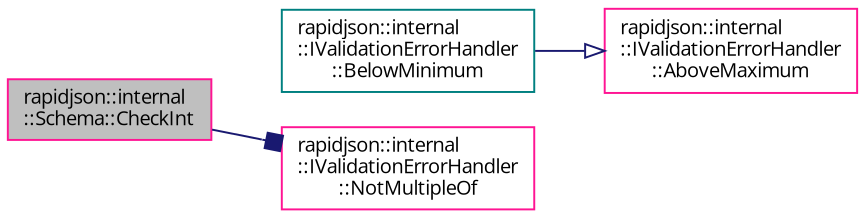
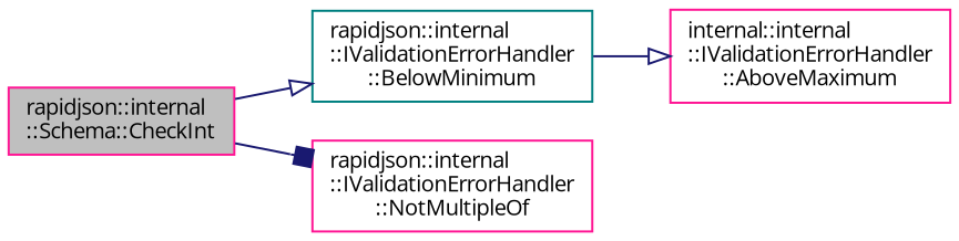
  digraph {
    fontname="Open Sans"
    rankdir=LR
    node [color=deeppink fillcolor=white fontname="Open Sans" fontsize=10 shape=record style=filled]
    edge [arrowhead=onormal color=midnightblue fontname="Open Sans" fontsize=10 labelfontname=Helvetica labelfontsize=10 style=solid]
    n1 [fillcolor=grey75 fontcolor=black height=0.2 label="rapidjson::internal\l::Schema::CheckInt" width=0.4]
    n2 [color=teal height=0.2 label="rapidjson::internal\l::IValidationErrorHandler\l::BelowMinimum" width=0.4]
    n3 [height=0.2 label="rapidjson::internal\l::IValidationErrorHandler\l::NotMultipleOf" width=0.4]
-   n4 [height=0.2 label="rapidjson::internal\l::IValidationErrorHandler\l::AboveMaximum" width=0.4]
+   n4 [height=0.2 label="internal::internal\l::IValidationErrorHandler\l::AboveMaximum" width=0.4]
+   n1 -> n2
    n1 -> n3 [arrowhead=box]
    n2 -> n4
  }
